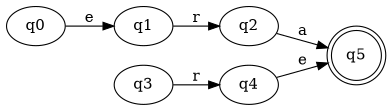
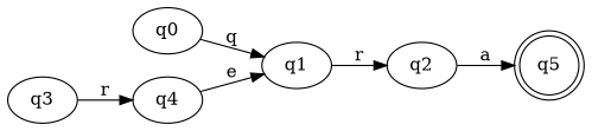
  digraph {
    rankdir=LR
    q0
    q1
    q2
    q5 [shape=doublecircle]
    q3
    q4
-   q0 -> q1 [label=e]
+   q0 -> q1 [label=q]
    q1 -> q2 [label=r]
    q2 -> q5 [label=a]
    q3 -> q4 [label=r]
-   q4 -> q5 [label=e]
+   q4 -> q1 [label=e]
  }
